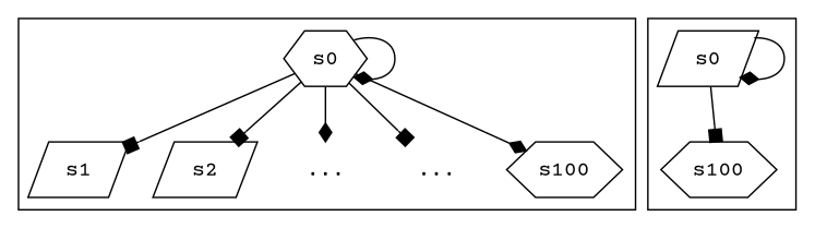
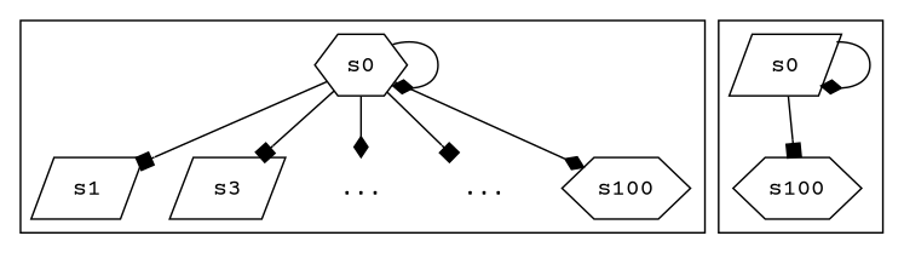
  digraph {
    fontname="Courier Prime"
    node [shape=hexagon fontname="Courier Prime"]
    edge [arrowhead=diamond fontname="Courier Prime"]
    n1 [label=s0]
    n2 [label=s1 shape=parallelogram]
-   n3 [label=s2 shape=parallelogram]
+   n3 [label=s3 shape=parallelogram]
    n4 [label="..." shape=plaintext]
    n5 [label="..." shape=plaintext]
    n6 [label=s100]
    n7 [label=s0 shape=parallelogram]
    n8 [label=s100]
    subgraph cluster_1 {
      n1
      n2
      n3
      n4
      n5
      n6
    }
    subgraph cluster_2 {
      n7
      n8
    }
    n1 -> n1
    n1 -> n2 [arrowhead=box]
    n1 -> n3 [arrowhead=box]
    n1 -> n4
    n1 -> n5 [arrowhead=box]
    n1 -> n6
    n7 -> n7
    n7 -> n8 [arrowhead=box]
  }
